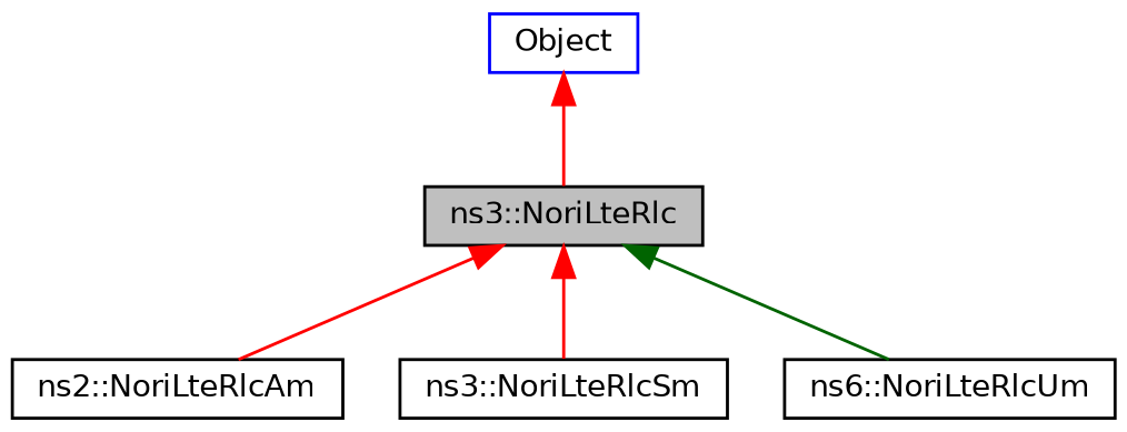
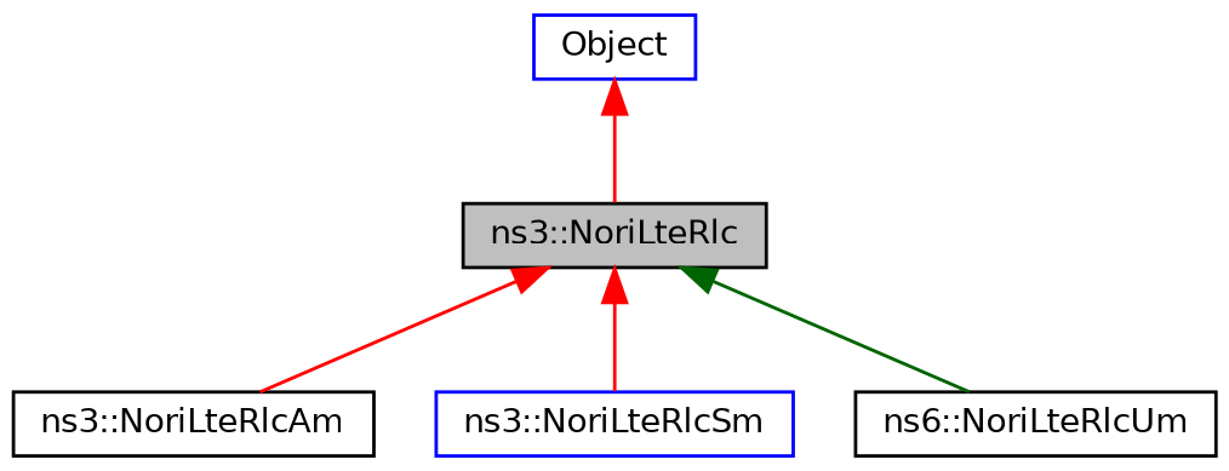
  digraph {
    node [color=black fillcolor=white fontname=Helvetica fontsize=10 shape=record style=filled]
    edge [color=red dir=back fontname=Helvetica fontsize=10 labelfontname=Helvetica labelfontsize=10 style=solid]
    n1 [fillcolor=grey75 fontcolor=black height=0.2 label="ns3::NoriLteRlc" width=0.4]
-   n2 [height=0.2 label="ns2::NoriLteRlcAm" width=0.4]
-   n3 [height=0.2 label="ns3::NoriLteRlcSm" width=0.4]
+   n2 [height=0.2 label="ns3::NoriLteRlcAm" width=0.4]
+   n3 [color=blue height=0.2 label="ns3::NoriLteRlcSm" width=0.4]
    n4 [height=0.2 label="ns6::NoriLteRlcUm" width=0.4]
    n5 [color=blue height=0.2 label=Object width=0.4]
    n1 -> n2
    n1 -> n3
    n1 -> n4 [color=darkgreen]
    n5 -> n1
  }
